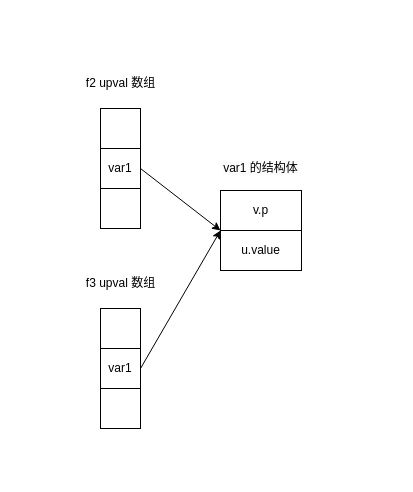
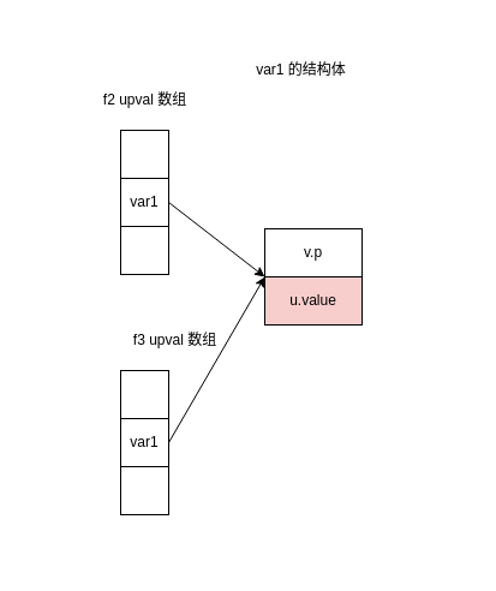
  <mxCell id="0" />
  <mxCell id="1" parent="0" />
  <mxCell id="2" value="" style="rounded=0;whiteSpace=wrap;html=1;strokeColor=none;fillColor=none;" vertex="1" parent="1"><mxGeometry x="20" y="20" width="371" height="450" as="geometry" /></mxCell>
  <mxCell id="3" value="" style="rounded=0;whiteSpace=wrap;html=1;" vertex="1" parent="1"><mxGeometry x="100" y="108" width="40" height="40" as="geometry" /></mxCell>
  <mxCell id="4" value="var1" style="rounded=0;whiteSpace=wrap;html=1;" vertex="1" parent="1"><mxGeometry x="100" y="148" width="40" height="40" as="geometry" /></mxCell>
  <mxCell id="5" value="" style="rounded=0;whiteSpace=wrap;html=1;" vertex="1" parent="1"><mxGeometry x="100" y="188" width="40" height="40" as="geometry" /></mxCell>
  <mxCell id="6" value="f2 upval 数组" style="text;html=1;align=center;verticalAlign=middle;resizable=0;points=[];autosize=1;strokeColor=none;fillColor=none;" vertex="1" parent="1"><mxGeometry x="75" y="68" width="90" height="30" as="geometry" /></mxCell>
  <mxCell id="7" value="" style="rounded=0;whiteSpace=wrap;html=1;" vertex="1" parent="1"><mxGeometry x="100" y="308" width="40" height="40" as="geometry" /></mxCell>
  <mxCell id="8" value="var1" style="rounded=0;whiteSpace=wrap;html=1;" vertex="1" parent="1"><mxGeometry x="100" y="348" width="40" height="40" as="geometry" /></mxCell>
  <mxCell id="9" value="" style="rounded=0;whiteSpace=wrap;html=1;" vertex="1" parent="1"><mxGeometry x="100" y="388" width="40" height="40" as="geometry" /></mxCell>
- <mxCell id="10" value="f3 upval 数组" style="text;html=1;align=center;verticalAlign=middle;resizable=0;points=[];autosize=1;strokeColor=none;fillColor=none;" vertex="1" parent="1"><mxGeometry x="75" y="268" width="90" height="30" as="geometry" /></mxCell>
+ <mxCell id="10" value="f3 upval 数组" style="text;html=1;align=center;verticalAlign=middle;resizable=0;points=[];autosize=1;strokeColor=none;fillColor=none;" vertex="1" parent="1"><mxGeometry x="100" y="268" width="90" height="30" as="geometry" /></mxCell>
  <mxCell id="11" value="" style="endArrow=classic;html=1;rounded=0;exitX=1;exitY=0.5;exitDx=0;exitDy=0;entryX=0;entryY=1;entryDx=0;entryDy=0;" edge="1" parent="1" source="4" target="15"><mxGeometry width="50" height="50" relative="1" as="geometry"><mxPoint x="370" y="328" as="sourcePoint" /><mxPoint x="420" y="278" as="targetPoint" /></mxGeometry></mxCell>
  <mxCell id="12" value="" style="endArrow=classic;html=1;rounded=0;exitX=1;exitY=0.5;exitDx=0;exitDy=0;entryX=0;entryY=1;entryDx=0;entryDy=0;" edge="1" parent="1" source="8" target="15"><mxGeometry width="50" height="50" relative="1" as="geometry"><mxPoint x="370" y="328" as="sourcePoint" /><mxPoint x="420" y="278" as="targetPoint" /></mxGeometry></mxCell>
- <mxCell id="13" value="&lt;span style=&quot;color: rgb(0, 0, 0); font-family: Helvetica; font-size: 12px; font-style: normal; font-variant-ligatures: normal; font-variant-caps: normal; font-weight: 400; letter-spacing: normal; orphans: 2; text-align: center; text-indent: 0px; text-transform: none; widows: 2; word-spacing: 0px; -webkit-text-stroke-width: 0px; white-space: normal; background-color: rgb(251, 251, 251); text-decoration-thickness: initial; text-decoration-style: initial; text-decoration-color: initial; display: inline !important; float: none;&quot;&gt;var1 的结构体&lt;/span&gt;" style="text;html=1;align=center;verticalAlign=middle;whiteSpace=wrap;rounded=0;" vertex="1" parent="1"><mxGeometry x="220" y="153" width="80.5" height="30" as="geometry" /></mxCell>
+ <mxCell id="13" value="&lt;span style=&quot;color: rgb(0, 0, 0); font-family: Helvetica; font-size: 12px; font-style: normal; font-variant-ligatures: normal; font-variant-caps: normal; font-weight: 400; letter-spacing: normal; orphans: 2; text-align: center; text-indent: 0px; text-transform: none; widows: 2; word-spacing: 0px; -webkit-text-stroke-width: 0px; white-space: normal; background-color: rgb(251, 251, 251); text-decoration-thickness: initial; text-decoration-style: initial; text-decoration-color: initial; display: inline !important; float: none;&quot;&gt;var1 的结构体&lt;/span&gt;" style="text;html=1;align=center;verticalAlign=middle;whiteSpace=wrap;rounded=0;" vertex="1" parent="1"><mxGeometry x="210" y="43" width="80.5" height="30" as="geometry" /></mxCell>
  <mxCell id="14" value="" style="group" vertex="1" connectable="0" parent="1"><mxGeometry x="220" y="190" width="81" height="80" as="geometry" /></mxCell>
  <mxCell id="15" value="v.p" style="rounded=0;whiteSpace=wrap;html=1;" vertex="1" parent="14"><mxGeometry width="81" height="40" as="geometry" /></mxCell>
- <mxCell id="16" value="u.value" style="rounded=0;whiteSpace=wrap;html=1;" vertex="1" parent="14"><mxGeometry y="40" width="81" height="40" as="geometry" /></mxCell>
+ <mxCell id="16" value="u.value" style="rounded=0;whiteSpace=wrap;html=1;fillColor=#f8cecc;" vertex="1" parent="14"><mxGeometry y="40" width="81" height="40" as="geometry" /></mxCell>
